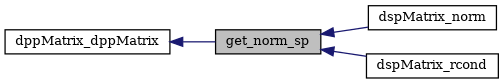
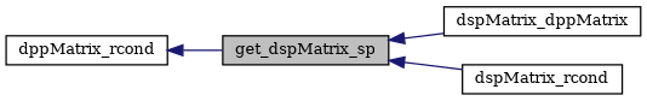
  digraph {
    fontname="DejaVu Serif"
    rankdir=LR
    node [color=black fillcolor=white fontname="DejaVu Serif" fontsize=10 shape=record style=filled]
    edge [color=midnightblue dir=back fontname="DejaVu Serif" fontsize=10 labelfontname="FreeSans.ttf" labelfontsize=10 style=solid]
-   n1 [fillcolor=grey75 fontcolor=black height=0.2 label=get_norm_sp width=0.4]
-   n2 [height=0.2 label=dspMatrix_norm width=0.4]
+   n1 [fillcolor=grey75 fontcolor=black height=0.2 label=get_dspMatrix_sp width=0.4]
+   n2 [height=0.2 label=dspMatrix_dppMatrix width=0.4]
    n3 [height=0.2 label=dspMatrix_rcond width=0.4]
-   n4 [height=0.2 label=dppMatrix_dppMatrix width=0.4]
+   n4 [height=0.2 label=dppMatrix_rcond width=0.4]
    n1 -> n2
    n1 -> n3
    n4 -> n1
  }
